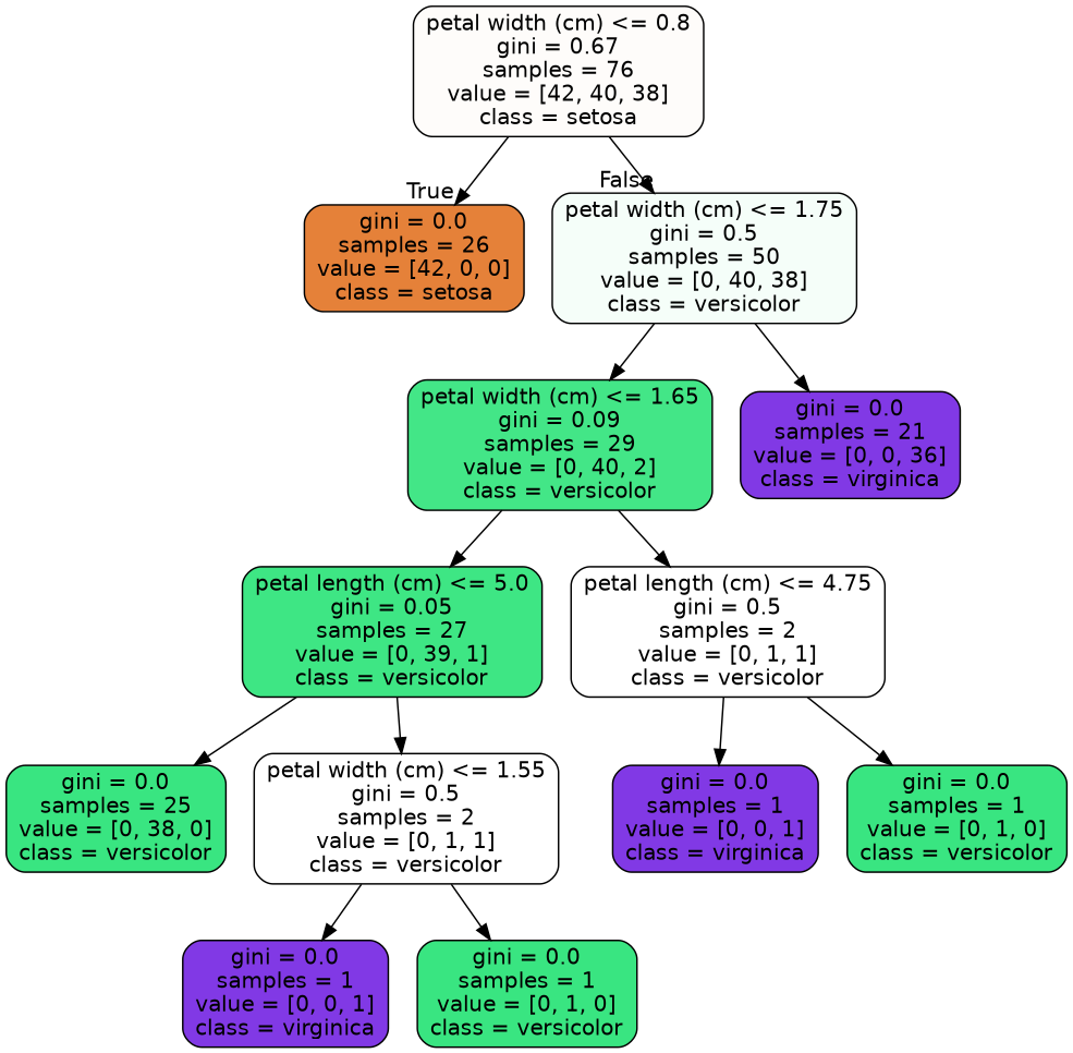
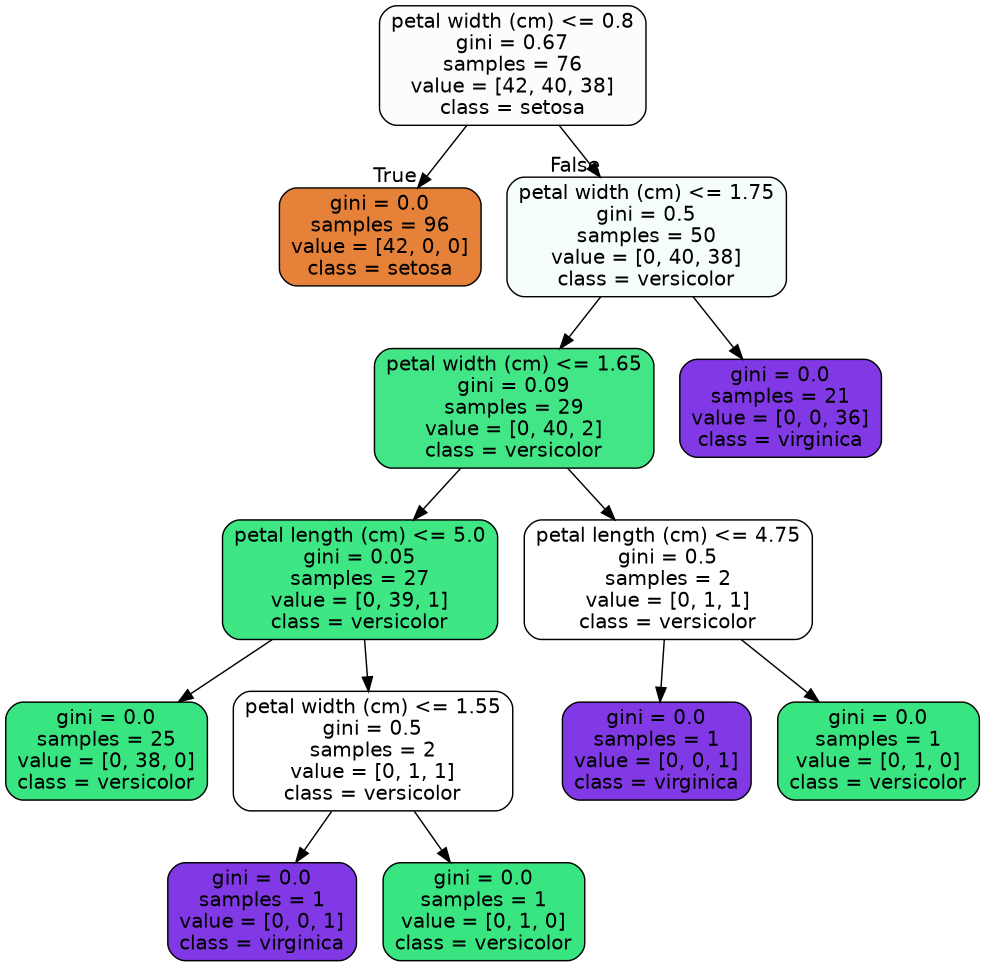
  digraph {
    node [color=black fillcolor="#8139e5" fontname=helvetica shape=box style="filled, rounded"]
    edge [fontname=helvetica]
    n1 [fillcolor="#fefcfa" label="petal width (cm) <= 0.8\ngini = 0.67\nsamples = 76\nvalue = [42, 40, 38]\nclass = setosa"]
-   n2 [fillcolor="#e58139" label="gini = 0.0\nsamples = 26\nvalue = [42, 0, 0]\nclass = setosa"]
+   n2 [fillcolor="#e58139" label="gini = 0.0\nsamples = 96\nvalue = [42, 0, 0]\nclass = setosa"]
    n3 [fillcolor="#f5fef9" label="petal width (cm) <= 1.75\ngini = 0.5\nsamples = 50\nvalue = [0, 40, 38]\nclass = versicolor"]
    n4 [fillcolor="#43e687" label="petal width (cm) <= 1.65\ngini = 0.09\nsamples = 29\nvalue = [0, 40, 2]\nclass = versicolor"]
    n5 [label="gini = 0.0\nsamples = 21\nvalue = [0, 0, 36]\nclass = virginica"]
    n6 [fillcolor="#3ee684" label="petal length (cm) <= 5.0\ngini = 0.05\nsamples = 27\nvalue = [0, 39, 1]\nclass = versicolor"]
    n7 [fillcolor="#ffffff" label="petal length (cm) <= 4.75\ngini = 0.5\nsamples = 2\nvalue = [0, 1, 1]\nclass = versicolor"]
    n8 [fillcolor="#39e581" label="gini = 0.0\nsamples = 25\nvalue = [0, 38, 0]\nclass = versicolor"]
    n9 [fillcolor="#ffffff" label="petal width (cm) <= 1.55\ngini = 0.5\nsamples = 2\nvalue = [0, 1, 1]\nclass = versicolor"]
    n10 [label="gini = 0.0\nsamples = 1\nvalue = [0, 0, 1]\nclass = virginica"]
    n11 [fillcolor="#39e581" label="gini = 0.0\nsamples = 1\nvalue = [0, 1, 0]\nclass = versicolor"]
    n12 [label="gini = 0.0\nsamples = 1\nvalue = [0, 0, 1]\nclass = virginica"]
    n13 [fillcolor="#39e581" label="gini = 0.0\nsamples = 1\nvalue = [0, 1, 0]\nclass = versicolor"]
    n1 -> n2 [headlabel=True labelangle=45 labeldistance=2.5]
    n1 -> n3 [headlabel=False labelangle=-45 labeldistance=2.5]
    n3 -> n4
    n3 -> n5
    n4 -> n6
    n4 -> n7
    n6 -> n8
    n6 -> n9
    n7 -> n12
    n7 -> n13
    n9 -> n10
    n9 -> n11
  }
